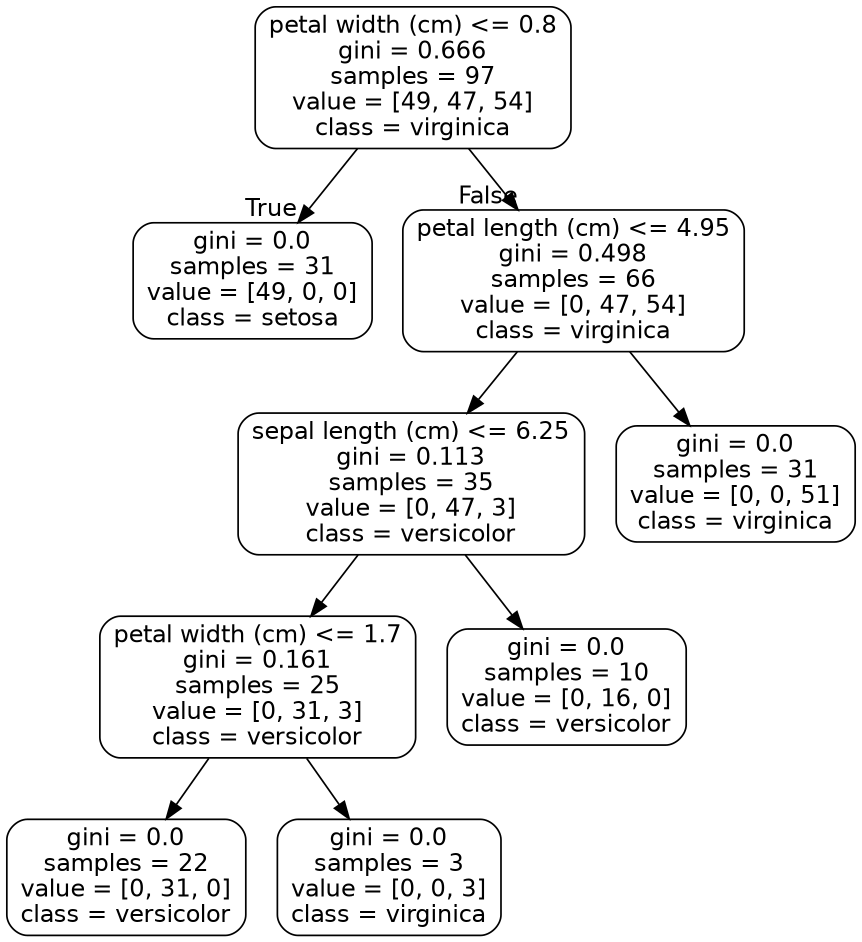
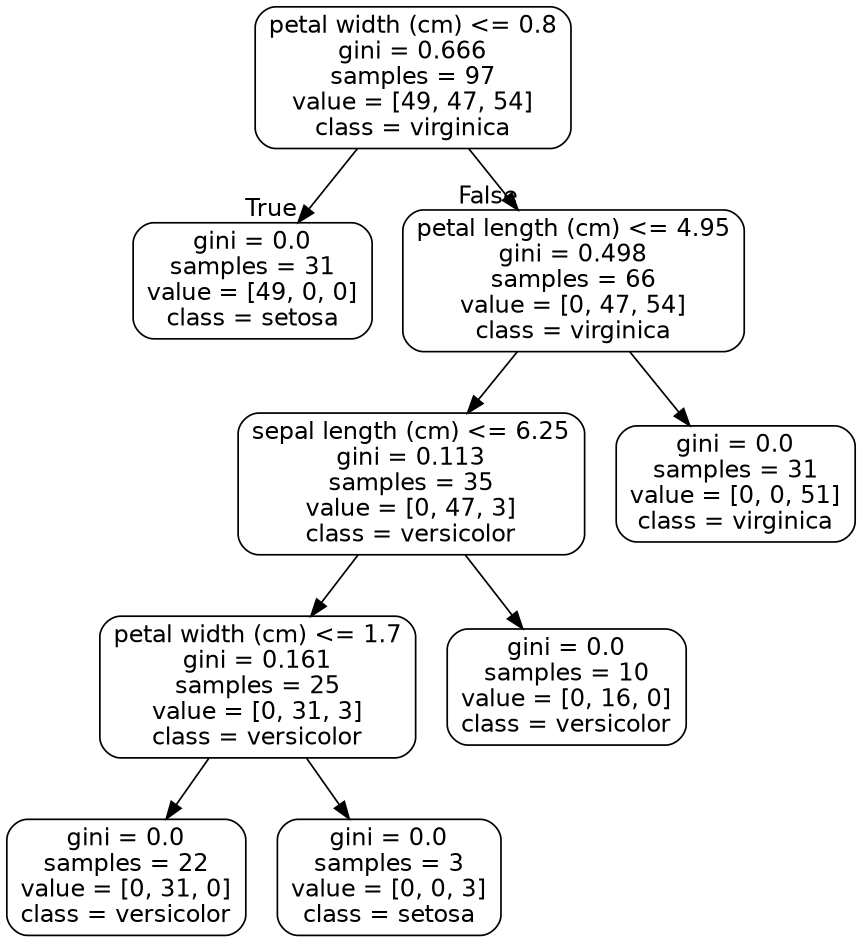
  digraph {
    node [color=black fontname=helvetica shape=box style=rounded]
    edge [fontname=helvetica]
    n1 [label="petal width (cm) <= 0.8\ngini = 0.666\nsamples = 97\nvalue = [49, 47, 54]\nclass = virginica"]
    n2 [label="gini = 0.0\nsamples = 31\nvalue = [49, 0, 0]\nclass = setosa"]
    n3 [label="petal length (cm) <= 4.95\ngini = 0.498\nsamples = 66\nvalue = [0, 47, 54]\nclass = virginica"]
    n4 [label="sepal length (cm) <= 6.25\ngini = 0.113\nsamples = 35\nvalue = [0, 47, 3]\nclass = versicolor"]
    n5 [label="gini = 0.0\nsamples = 31\nvalue = [0, 0, 51]\nclass = virginica"]
    n6 [label="petal width (cm) <= 1.7\ngini = 0.161\nsamples = 25\nvalue = [0, 31, 3]\nclass = versicolor"]
    n7 [label="gini = 0.0\nsamples = 10\nvalue = [0, 16, 0]\nclass = versicolor"]
    n8 [label="gini = 0.0\nsamples = 22\nvalue = [0, 31, 0]\nclass = versicolor"]
-   n9 [label="gini = 0.0\nsamples = 3\nvalue = [0, 0, 3]\nclass = virginica"]
+   n9 [label="gini = 0.0\nsamples = 3\nvalue = [0, 0, 3]\nclass = setosa"]
    n1 -> n2 [headlabel=True labelangle=45 labeldistance=2.5]
    n1 -> n3 [headlabel=False labelangle=-45 labeldistance=2.5]
    n3 -> n4
    n3 -> n5
    n4 -> n6
    n4 -> n7
    n6 -> n8
    n6 -> n9
  }
